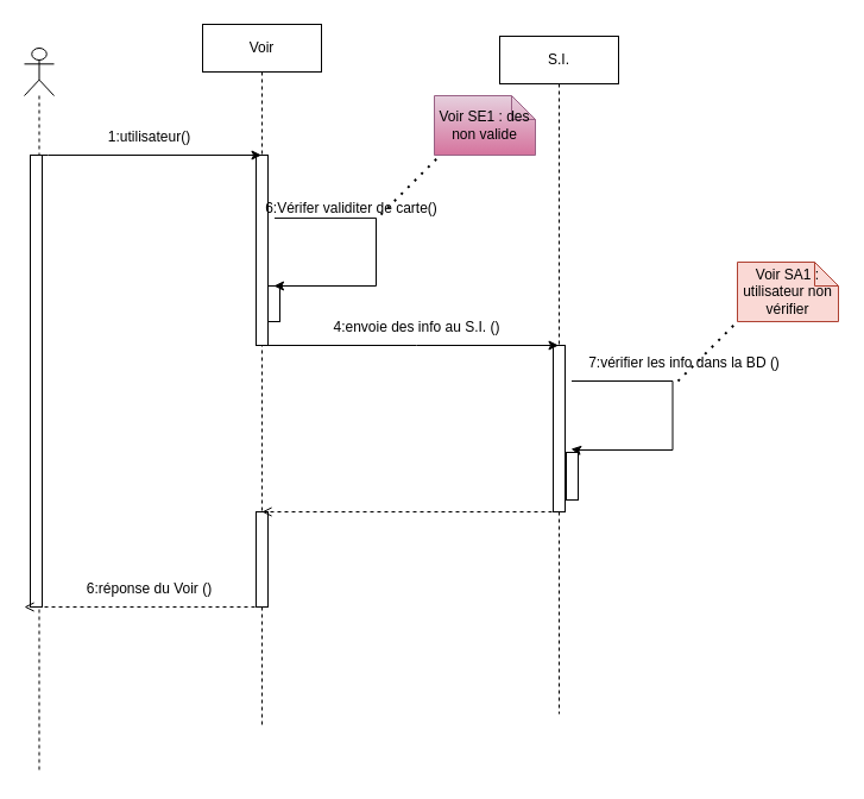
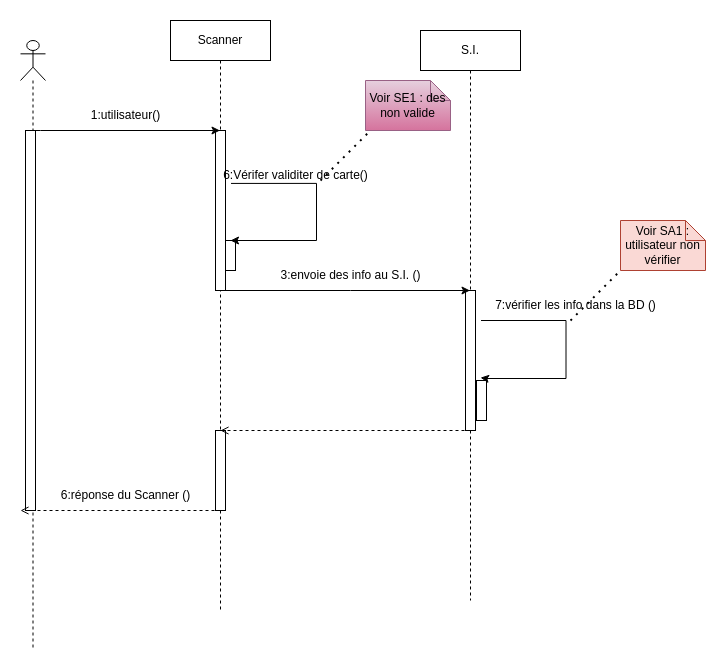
  <mxCell id="0" />
  <mxCell id="1" parent="0" />
- <mxCell id="2" value="Voir" style="shape=umlLifeline;perimeter=lifelinePerimeter;whiteSpace=wrap;html=1;container=0;dropTarget=0;collapsible=0;recursiveResize=0;outlineConnect=0;portConstraint=eastwest;newEdgeStyle={&quot;edgeStyle&quot;:&quot;elbowEdgeStyle&quot;,&quot;elbow&quot;:&quot;vertical&quot;,&quot;curved&quot;:0,&quot;rounded&quot;:0};" parent="1" vertex="1"><mxGeometry x="170" y="20" width="100" height="590" as="geometry" /></mxCell>
+ <mxCell id="2" value="Scanner" style="shape=umlLifeline;perimeter=lifelinePerimeter;whiteSpace=wrap;html=1;container=0;dropTarget=0;collapsible=0;recursiveResize=0;outlineConnect=0;portConstraint=eastwest;newEdgeStyle={&quot;edgeStyle&quot;:&quot;elbowEdgeStyle&quot;,&quot;elbow&quot;:&quot;vertical&quot;,&quot;curved&quot;:0,&quot;rounded&quot;:0};" parent="1" vertex="1"><mxGeometry x="170" y="20" width="100" height="590" as="geometry" /></mxCell>
  <mxCell id="3" value="" style="html=1;points=[];perimeter=orthogonalPerimeter;outlineConnect=0;targetShapes=umlLifeline;portConstraint=eastwest;newEdgeStyle={&quot;edgeStyle&quot;:&quot;elbowEdgeStyle&quot;,&quot;elbow&quot;:&quot;vertical&quot;,&quot;curved&quot;:0,&quot;rounded&quot;:0};" parent="2" vertex="1"><mxGeometry x="45" y="110" width="10" height="160" as="geometry" /></mxCell>
  <mxCell id="4" value="" style="html=1;points=[];perimeter=orthogonalPerimeter;outlineConnect=0;targetShapes=umlLifeline;portConstraint=eastwest;newEdgeStyle={&quot;edgeStyle&quot;:&quot;elbowEdgeStyle&quot;,&quot;elbow&quot;:&quot;vertical&quot;,&quot;curved&quot;:0,&quot;rounded&quot;:0};" vertex="1" parent="2"><mxGeometry x="45" y="410" width="10" height="80" as="geometry" /></mxCell>
  <mxCell id="5" value="" style="html=1;points=[];perimeter=orthogonalPerimeter;outlineConnect=0;targetShapes=umlLifeline;portConstraint=eastwest;newEdgeStyle={&quot;edgeStyle&quot;:&quot;elbowEdgeStyle&quot;,&quot;elbow&quot;:&quot;vertical&quot;,&quot;curved&quot;:0,&quot;rounded&quot;:0};" vertex="1" parent="2"><mxGeometry x="55" y="220" width="10" height="30" as="geometry" /></mxCell>
  <mxCell id="6" value="" style="shape=umlLifeline;perimeter=lifelinePerimeter;whiteSpace=wrap;html=1;container=1;dropTarget=0;collapsible=0;recursiveResize=0;outlineConnect=0;portConstraint=eastwest;newEdgeStyle={&quot;edgeStyle&quot;:&quot;elbowEdgeStyle&quot;,&quot;elbow&quot;:&quot;vertical&quot;,&quot;curved&quot;:0,&quot;rounded&quot;:0};participant=umlActor;" vertex="1" parent="1"><mxGeometry x="20" y="40" width="25" height="610" as="geometry" /></mxCell>
  <mxCell id="7" value="" style="html=1;points=[];perimeter=orthogonalPerimeter;outlineConnect=0;targetShapes=umlLifeline;portConstraint=eastwest;newEdgeStyle={&quot;edgeStyle&quot;:&quot;elbowEdgeStyle&quot;,&quot;elbow&quot;:&quot;vertical&quot;,&quot;curved&quot;:0,&quot;rounded&quot;:0};" vertex="1" parent="6"><mxGeometry x="5" y="90" width="10" height="380" as="geometry" /></mxCell>
  <mxCell id="8" value="1:utilisateur()" style="text;html=1;align=center;verticalAlign=middle;resizable=0;points=[];autosize=1;strokeColor=none;fillColor=none;" vertex="1" parent="1"><mxGeometry x="70" y="100" width="110" height="30" as="geometry" /></mxCell>
  <mxCell id="9" style="edgeStyle=orthogonalEdgeStyle;rounded=0;orthogonalLoop=1;jettySize=auto;html=1;elbow=vertical;" edge="1" parent="1"><mxGeometry relative="1" as="geometry"><mxPoint x="230.52" y="182.93" as="sourcePoint" /><mxPoint x="230" y="240" as="targetPoint" /><Array as="points"><mxPoint x="316" y="183" /><mxPoint x="316" y="240" /></Array></mxGeometry></mxCell>
  <mxCell id="10" value="6:Vérifer validiter de carte()" style="text;html=1;align=center;verticalAlign=middle;resizable=0;points=[];autosize=1;strokeColor=none;fillColor=none;" vertex="1" parent="1"><mxGeometry x="210" y="160" width="170" height="30" as="geometry" /></mxCell>
  <mxCell id="11" style="edgeStyle=elbowEdgeStyle;rounded=0;orthogonalLoop=1;jettySize=auto;html=1;elbow=vertical;curved=0;" edge="1" parent="1" source="7" target="2"><mxGeometry relative="1" as="geometry"><mxPoint x="60" y="140" as="targetPoint" /><Array as="points"><mxPoint x="40" y="130" /></Array></mxGeometry></mxCell>
  <mxCell id="12" value="S.I." style="shape=umlLifeline;perimeter=lifelinePerimeter;whiteSpace=wrap;html=1;container=1;dropTarget=0;collapsible=0;recursiveResize=0;outlineConnect=0;portConstraint=eastwest;newEdgeStyle={&quot;edgeStyle&quot;:&quot;elbowEdgeStyle&quot;,&quot;elbow&quot;:&quot;vertical&quot;,&quot;curved&quot;:0,&quot;rounded&quot;:0};" vertex="1" parent="1"><mxGeometry x="420" y="30" width="100" height="570" as="geometry" /></mxCell>
  <mxCell id="13" value="" style="html=1;points=[];perimeter=orthogonalPerimeter;outlineConnect=0;targetShapes=umlLifeline;portConstraint=eastwest;newEdgeStyle={&quot;edgeStyle&quot;:&quot;elbowEdgeStyle&quot;,&quot;elbow&quot;:&quot;vertical&quot;,&quot;curved&quot;:0,&quot;rounded&quot;:0};" vertex="1" parent="12"><mxGeometry x="45" y="260" width="10" height="140" as="geometry" /></mxCell>
  <mxCell id="14" value="" style="html=1;points=[];perimeter=orthogonalPerimeter;outlineConnect=0;targetShapes=umlLifeline;portConstraint=eastwest;newEdgeStyle={&quot;edgeStyle&quot;:&quot;elbowEdgeStyle&quot;,&quot;elbow&quot;:&quot;vertical&quot;,&quot;curved&quot;:0,&quot;rounded&quot;:0};" vertex="1" parent="12"><mxGeometry x="56" y="350" width="10" height="40" as="geometry" /></mxCell>
  <mxCell id="15" value="" style="edgeStyle=elbowEdgeStyle;rounded=0;orthogonalLoop=1;jettySize=auto;html=1;elbow=vertical;curved=0;" edge="1" parent="1" source="3" target="12"><mxGeometry relative="1" as="geometry"><mxPoint x="225" y="290" as="sourcePoint" /><mxPoint x="448.1" y="316.74" as="targetPoint" /><Array as="points"><mxPoint x="350" y="290" /></Array></mxGeometry></mxCell>
  <mxCell id="16" style="edgeStyle=orthogonalEdgeStyle;rounded=0;orthogonalLoop=1;jettySize=auto;html=1;elbow=vertical;entryX=0.768;entryY=-0.094;entryDx=0;entryDy=0;entryPerimeter=0;" edge="1" parent="1"><mxGeometry relative="1" as="geometry"><mxPoint x="480.52" y="320" as="sourcePoint" /><mxPoint x="480" y="377.18" as="targetPoint" /><Array as="points"><mxPoint x="565.52" y="320" /><mxPoint x="565.52" y="378" /><mxPoint x="485.52" y="378" /></Array></mxGeometry></mxCell>
  <mxCell id="17" value="7:vérifier les info dans la BD ()" style="text;html=1;align=center;verticalAlign=middle;resizable=0;points=[];autosize=1;strokeColor=none;fillColor=none;" vertex="1" parent="1"><mxGeometry x="485" y="290" width="180" height="30" as="geometry" /></mxCell>
  <mxCell id="18" value="" style="edgeStyle=elbowEdgeStyle;fontSize=12;html=1;endArrow=open;endFill=0;rounded=0;dashed=1;" edge="1" parent="1"><mxGeometry width="160" relative="1" as="geometry"><mxPoint x="470" y="430" as="sourcePoint" /><mxPoint x="220" y="430" as="targetPoint" /></mxGeometry></mxCell>
  <mxCell id="19" value="" style="edgeStyle=elbowEdgeStyle;fontSize=12;html=1;endArrow=open;endFill=0;rounded=0;dashed=1;" edge="1" parent="1"><mxGeometry width="160" relative="1" as="geometry"><mxPoint x="220" y="510" as="sourcePoint" /><mxPoint x="20" y="510" as="targetPoint" /><Array as="points"><mxPoint x="90" y="570" /></Array></mxGeometry></mxCell>
- <mxCell id="20" value="4:envoie des info au S.I. ()" style="text;html=1;align=center;verticalAlign=middle;resizable=0;points=[];autosize=1;strokeColor=none;fillColor=none;" vertex="1" parent="1"><mxGeometry x="270" y="260" width="160" height="30" as="geometry" /></mxCell>
+ <mxCell id="20" value="3:envoie des info au S.I. ()" style="text;html=1;align=center;verticalAlign=middle;resizable=0;points=[];autosize=1;strokeColor=none;fillColor=none;" vertex="1" parent="1"><mxGeometry x="270" y="260" width="160" height="30" as="geometry" /></mxCell>
  <mxCell id="21" value="" style="endArrow=none;dashed=1;html=1;dashPattern=1 3;strokeWidth=2;rounded=0;" edge="1" parent="1"><mxGeometry width="50" height="50" relative="1" as="geometry"><mxPoint x="320" y="180" as="sourcePoint" /><mxPoint x="370" y="130" as="targetPoint" /></mxGeometry></mxCell>
  <mxCell id="22" value="" style="endArrow=none;dashed=1;html=1;dashPattern=1 3;strokeWidth=2;rounded=0;" edge="1" parent="1"><mxGeometry width="50" height="50" relative="1" as="geometry"><mxPoint x="570" y="320" as="sourcePoint" /><mxPoint x="620" y="270" as="targetPoint" /></mxGeometry></mxCell>
  <mxCell id="23" value="Voir SE1 : des non valide" style="shape=note;size=20;whiteSpace=wrap;html=1;fillColor=#e6d0de;strokeColor=#996185;gradientColor=#d5739d;" vertex="1" parent="1"><mxGeometry x="365" y="80" width="85" height="50" as="geometry" /></mxCell>
  <mxCell id="24" value="Voir SA1 : utilisateur non vérifier" style="shape=note;size=20;whiteSpace=wrap;html=1;fillColor=#fad9d5;strokeColor=#ae4132;" vertex="1" parent="1"><mxGeometry x="620" y="220" width="85" height="50" as="geometry" /></mxCell>
- <mxCell id="25" value="6:réponse du Voir ()" style="text;html=1;align=center;verticalAlign=middle;resizable=0;points=[];autosize=1;strokeColor=none;fillColor=none;" vertex="1" parent="1"><mxGeometry x="50" y="480" width="150" height="30" as="geometry" /></mxCell>
+ <mxCell id="25" value="6:réponse du Scanner ()" style="text;html=1;align=center;verticalAlign=middle;resizable=0;points=[];autosize=1;strokeColor=none;fillColor=none;" vertex="1" parent="1"><mxGeometry x="50" y="480" width="150" height="30" as="geometry" /></mxCell>
